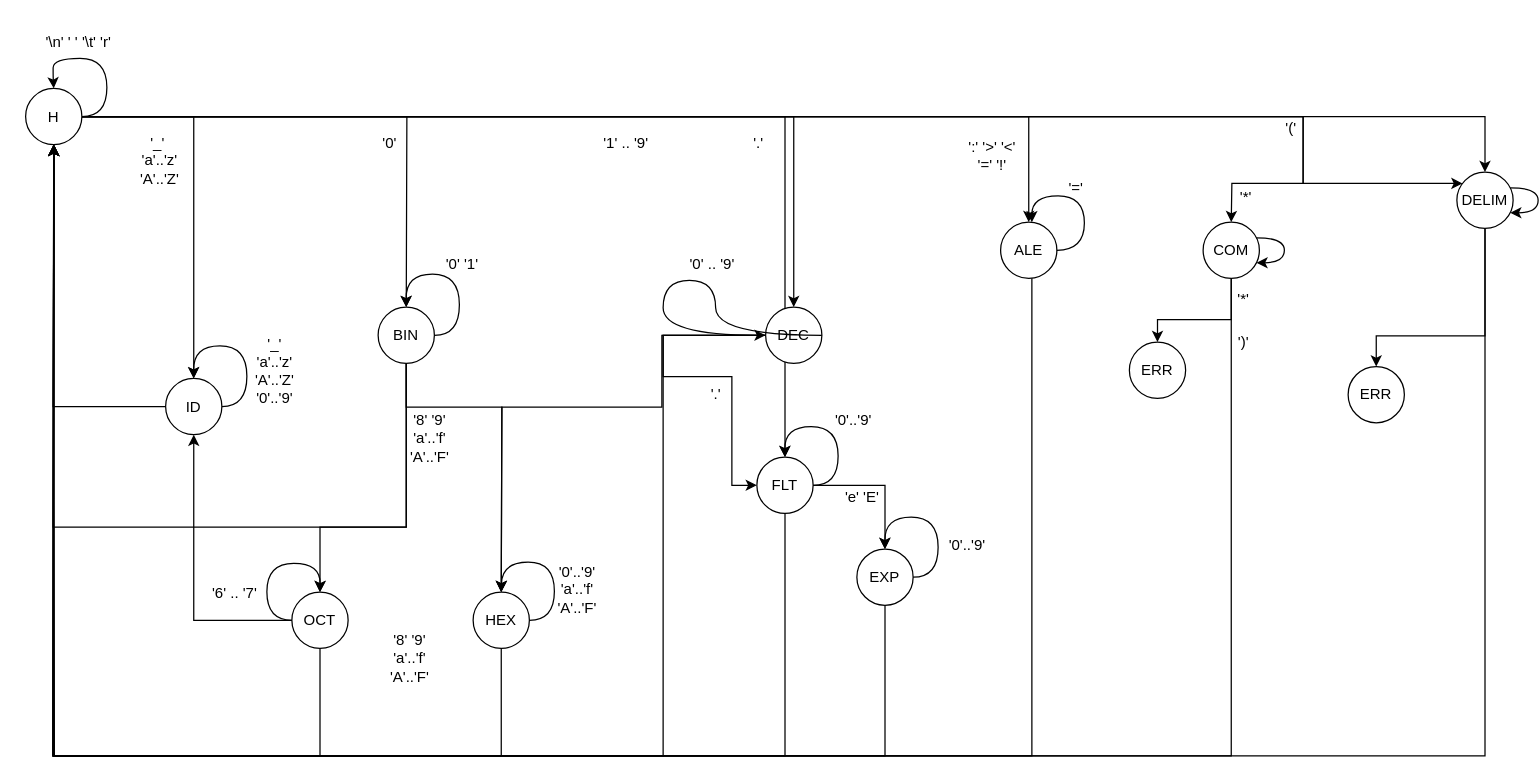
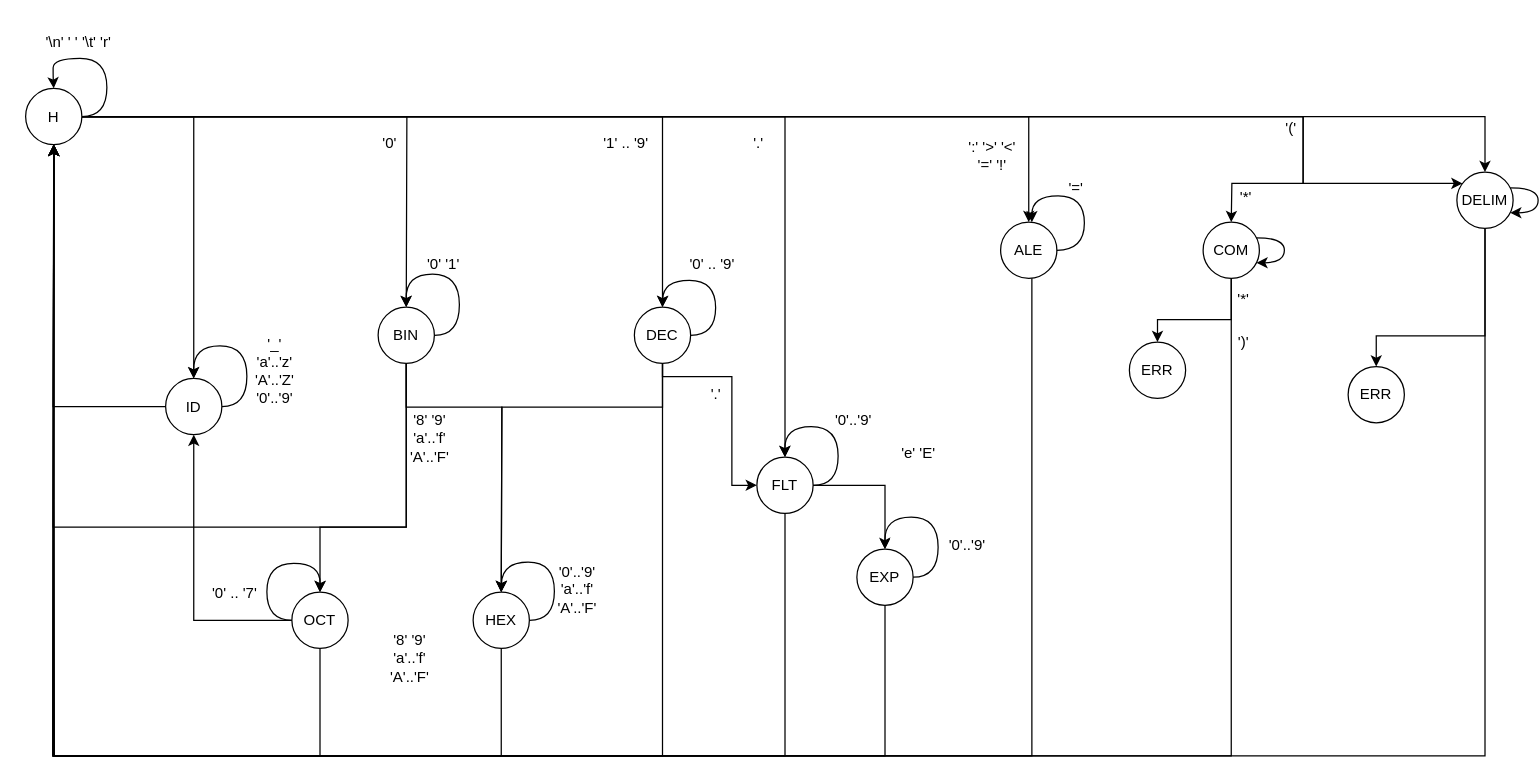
  <mxCell id="0" />
  <mxCell id="1" parent="0" />
  <mxCell id="2" style="edgeStyle=orthogonalEdgeStyle;curved=1;rounded=0;orthogonalLoop=1;jettySize=auto;html=1;entryX=0.5;entryY=0;entryDx=0;entryDy=0;" edge="1" parent="1" source="11" target="11"><mxGeometry relative="1" as="geometry"><mxPoint x="68.568" y="61.108" as="targetPoint" /><Array as="points"><mxPoint x="85" y="92" /><mxPoint x="85" y="46" /><mxPoint x="42" y="46" /><mxPoint x="42" y="61" /><mxPoint x="42" y="61" /></Array></mxGeometry></mxCell>
  <mxCell id="3" style="edgeStyle=orthogonalEdgeStyle;rounded=0;orthogonalLoop=1;jettySize=auto;html=1;entryX=0.5;entryY=0;entryDx=0;entryDy=0;" edge="1" parent="1" source="11" target="14"><mxGeometry relative="1" as="geometry" /></mxCell>
  <mxCell id="4" style="edgeStyle=orthogonalEdgeStyle;rounded=0;orthogonalLoop=1;jettySize=auto;html=1;entryX=0.5;entryY=0;entryDx=0;entryDy=0;" edge="1" parent="1" source="11" target="28"><mxGeometry relative="1" as="geometry" /></mxCell>
  <mxCell id="5" style="edgeStyle=orthogonalEdgeStyle;rounded=0;orthogonalLoop=1;jettySize=auto;html=1;entryX=0.5;entryY=0;entryDx=0;entryDy=0;" edge="1" parent="1" source="11" target="31"><mxGeometry relative="1" as="geometry" /></mxCell>
  <mxCell id="6" style="edgeStyle=orthogonalEdgeStyle;rounded=0;orthogonalLoop=1;jettySize=auto;html=1;entryX=0.5;entryY=0;entryDx=0;entryDy=0;" edge="1" parent="1" source="11" target="35"><mxGeometry relative="1" as="geometry"><Array as="points"><mxPoint x="1188" y="92" /></Array></mxGeometry></mxCell>
  <mxCell id="7" style="edgeStyle=orthogonalEdgeStyle;rounded=0;orthogonalLoop=1;jettySize=auto;html=1;" edge="1" parent="1" source="11" target="19"><mxGeometry relative="1" as="geometry"><Array as="points"><mxPoint x="325" y="93" /></Array></mxGeometry></mxCell>
  <mxCell id="8" style="edgeStyle=orthogonalEdgeStyle;rounded=0;orthogonalLoop=1;jettySize=auto;html=1;" edge="1" parent="1" source="11" target="23"><mxGeometry relative="1" as="geometry" /></mxCell>
  <mxCell id="9" style="edgeStyle=orthogonalEdgeStyle;rounded=0;orthogonalLoop=1;jettySize=auto;html=1;" edge="1" parent="1" source="11" target="65"><mxGeometry relative="1" as="geometry"><Array as="points"><mxPoint x="1042" y="92" /><mxPoint x="1042" y="146" /><mxPoint x="985" y="146" /></Array></mxGeometry></mxCell>
  <mxCell id="10" style="edgeStyle=orthogonalEdgeStyle;rounded=0;orthogonalLoop=1;jettySize=auto;html=1;" edge="1" parent="1" source="11" target="35"><mxGeometry relative="1" as="geometry"><Array as="points"><mxPoint x="1042" y="93" /><mxPoint x="1042" y="146" /><mxPoint x="1187" y="146" /></Array></mxGeometry></mxCell>
  <mxCell id="11" value="H" style="ellipse;whiteSpace=wrap;html=1;" vertex="1" parent="1"><mxGeometry x="20" y="70" width="45" height="45" as="geometry" /></mxCell>
  <mxCell id="12" value="'\n' ' ' '\t' 'r'" style="text;html=1;align=center;verticalAlign=middle;resizable=0;points=[];autosize=1;strokeColor=none;fillColor=none;" vertex="1" parent="1"><mxGeometry x="27" y="20" width="70" height="26" as="geometry" /></mxCell>
  <mxCell id="13" style="edgeStyle=orthogonalEdgeStyle;rounded=0;orthogonalLoop=1;jettySize=auto;html=1;" edge="1" parent="1" source="14" target="11"><mxGeometry relative="1" as="geometry"><Array as="points"><mxPoint x="42" y="324" /></Array></mxGeometry></mxCell>
  <mxCell id="14" value="ID" style="ellipse;whiteSpace=wrap;html=1;" vertex="1" parent="1"><mxGeometry x="132" y="302" width="45" height="45" as="geometry" /></mxCell>
- <mxCell id="15" value="'_'&amp;nbsp;&lt;br&gt;'a'..'z'&lt;br&gt;'A'..'Z'" style="text;html=1;align=center;verticalAlign=middle;resizable=0;points=[];autosize=1;strokeColor=none;fillColor=none;" vertex="1" parent="1"><mxGeometry x="102" y="100.5" width="49" height="55" as="geometry" /></mxCell>
  <mxCell id="16" style="edgeStyle=orthogonalEdgeStyle;rounded=0;orthogonalLoop=1;jettySize=auto;html=1;entryX=0.5;entryY=0;entryDx=0;entryDy=0;" edge="1" parent="1" source="19" target="42"><mxGeometry relative="1" as="geometry"><Array as="points"><mxPoint x="324" y="421" /><mxPoint x="256" y="421" /></Array></mxGeometry></mxCell>
  <mxCell id="17" style="edgeStyle=orthogonalEdgeStyle;rounded=0;orthogonalLoop=1;jettySize=auto;html=1;" edge="1" parent="1" source="19" target="49"><mxGeometry relative="1" as="geometry"><Array as="points"><mxPoint x="325" y="325" /><mxPoint x="401" y="325" /></Array></mxGeometry></mxCell>
  <mxCell id="18" style="edgeStyle=orthogonalEdgeStyle;rounded=0;orthogonalLoop=1;jettySize=auto;html=1;" edge="1" parent="1" source="19" target="11"><mxGeometry relative="1" as="geometry"><Array as="points"><mxPoint x="324" y="421" /><mxPoint x="42" y="421" /></Array></mxGeometry></mxCell>
  <mxCell id="19" value="BIN" style="ellipse;whiteSpace=wrap;html=1;" vertex="1" parent="1"><mxGeometry x="302" y="245" width="45" height="45" as="geometry" /></mxCell>
  <mxCell id="20" style="edgeStyle=orthogonalEdgeStyle;rounded=0;orthogonalLoop=1;jettySize=auto;html=1;entryX=0;entryY=0.5;entryDx=0;entryDy=0;" edge="1" parent="1" source="23" target="28"><mxGeometry relative="1" as="geometry"><Array as="points"><mxPoint x="530" y="300.5" /><mxPoint x="585" y="300.5" /><mxPoint x="585" y="387.5" /></Array></mxGeometry></mxCell>
  <mxCell id="21" style="edgeStyle=orthogonalEdgeStyle;rounded=0;orthogonalLoop=1;jettySize=auto;html=1;" edge="1" parent="1" source="23" target="11"><mxGeometry relative="1" as="geometry"><Array as="points"><mxPoint x="530" y="604" /><mxPoint x="42" y="604" /></Array></mxGeometry></mxCell>
  <mxCell id="22" style="edgeStyle=orthogonalEdgeStyle;rounded=0;orthogonalLoop=1;jettySize=auto;html=1;" edge="1" parent="1" source="23" target="49"><mxGeometry relative="1" as="geometry"><Array as="points"><mxPoint x="529" y="325" /><mxPoint x="401" y="325" /></Array></mxGeometry></mxCell>
- <mxCell id="23" value="DEC" style="ellipse;whiteSpace=wrap;html=1;" vertex="1" parent="1"><mxGeometry x="612" y="245" width="45" height="45" as="geometry" /></mxCell>
+ <mxCell id="23" value="DEC" style="ellipse;whiteSpace=wrap;html=1;" vertex="1" parent="1"><mxGeometry x="507" y="245" width="45" height="45" as="geometry" /></mxCell>
  <mxCell id="24" value="'0'" style="text;html=1;align=center;verticalAlign=middle;resizable=0;points=[];autosize=1;strokeColor=none;fillColor=none;" vertex="1" parent="1"><mxGeometry x="296" y="100.5" width="29" height="26" as="geometry" /></mxCell>
  <mxCell id="25" value="'1' .. '9'" style="text;html=1;align=center;verticalAlign=middle;resizable=0;points=[];autosize=1;strokeColor=none;fillColor=none;" vertex="1" parent="1"><mxGeometry x="473" y="100.5" width="54" height="26" as="geometry" /></mxCell>
- <mxCell id="26" style="edgeStyle=orthogonalEdgeStyle;rounded=0;orthogonalLoop=1;jettySize=auto;html=1;" edge="1" parent="1" source="28" target="55"><mxGeometry relative="1" as="geometry" /></mxCell>
+ <mxCell id="26" style="edgeStyle=orthogonalEdgeStyle;rounded=0;orthogonalLoop=1;jettySize=auto;html=1;endArrow=open;" edge="1" parent="1" source="28" target="55"><mxGeometry relative="1" as="geometry" /></mxCell>
  <mxCell id="27" style="edgeStyle=orthogonalEdgeStyle;rounded=0;orthogonalLoop=1;jettySize=auto;html=1;" edge="1" parent="1" source="28" target="11"><mxGeometry relative="1" as="geometry"><Array as="points"><mxPoint x="628" y="604" /><mxPoint x="42" y="604" /></Array></mxGeometry></mxCell>
  <mxCell id="28" value="FLT" style="ellipse;whiteSpace=wrap;html=1;" vertex="1" parent="1"><mxGeometry x="605" y="365" width="45" height="45" as="geometry" /></mxCell>
  <mxCell id="29" value="'.'" style="text;html=1;align=center;verticalAlign=middle;resizable=0;points=[];autosize=1;strokeColor=none;fillColor=none;" vertex="1" parent="1"><mxGeometry x="593" y="100.5" width="26" height="26" as="geometry" /></mxCell>
  <mxCell id="30" style="edgeStyle=orthogonalEdgeStyle;rounded=0;orthogonalLoop=1;jettySize=auto;html=1;" edge="1" parent="1" source="31" target="11"><mxGeometry relative="1" as="geometry"><Array as="points"><mxPoint x="825" y="604" /><mxPoint x="42" y="604" /></Array></mxGeometry></mxCell>
  <mxCell id="31" value="ALE" style="ellipse;whiteSpace=wrap;html=1;" vertex="1" parent="1"><mxGeometry x="800" y="177" width="45" height="45" as="geometry" /></mxCell>
  <mxCell id="32" value="':' '&amp;gt;' '&amp;lt;'&lt;br&gt;'=' '!'" style="text;html=1;align=center;verticalAlign=middle;resizable=0;points=[];autosize=1;strokeColor=none;fillColor=none;" vertex="1" parent="1"><mxGeometry x="765" y="103" width="56" height="41" as="geometry" /></mxCell>
  <mxCell id="33" style="edgeStyle=orthogonalEdgeStyle;rounded=0;orthogonalLoop=1;jettySize=auto;html=1;" edge="1" parent="1" source="35" target="73"><mxGeometry relative="1" as="geometry"><Array as="points"><mxPoint x="1188" y="268" /></Array></mxGeometry></mxCell>
  <mxCell id="34" style="edgeStyle=orthogonalEdgeStyle;rounded=0;orthogonalLoop=1;jettySize=auto;html=1;" edge="1" parent="1" source="35" target="11"><mxGeometry relative="1" as="geometry"><Array as="points"><mxPoint x="1188" y="604" /><mxPoint x="43" y="604" /></Array></mxGeometry></mxCell>
  <mxCell id="35" value="DELIM" style="ellipse;whiteSpace=wrap;html=1;" vertex="1" parent="1"><mxGeometry x="1165" y="137" width="45" height="45" as="geometry" /></mxCell>
  <mxCell id="36" style="edgeStyle=orthogonalEdgeStyle;curved=1;rounded=0;orthogonalLoop=1;jettySize=auto;html=1;exitX=1;exitY=0.5;exitDx=0;exitDy=0;" edge="1" parent="1" source="14" target="14"><mxGeometry relative="1" as="geometry"><Array as="points"><mxPoint x="197" y="325" /><mxPoint x="197" y="276" /><mxPoint x="154" y="276" /></Array></mxGeometry></mxCell>
  <mxCell id="37" value="'_'&lt;br&gt;'a'..'z'&lt;br&gt;'A'..'Z'&lt;br&gt;'0'..'9'" style="text;html=1;align=center;verticalAlign=middle;resizable=0;points=[];autosize=1;strokeColor=none;fillColor=none;" vertex="1" parent="1"><mxGeometry x="194" y="260.5" width="49" height="70" as="geometry" /></mxCell>
  <mxCell id="38" style="edgeStyle=orthogonalEdgeStyle;curved=1;rounded=0;orthogonalLoop=1;jettySize=auto;html=1;exitX=1;exitY=0.5;exitDx=0;exitDy=0;" edge="1" parent="1" source="19" target="19"><mxGeometry relative="1" as="geometry"><Array as="points"><mxPoint x="367" y="267.5" /><mxPoint x="367" y="218.5" /><mxPoint x="324" y="218.5" /></Array></mxGeometry></mxCell>
- <mxCell id="39" value="'0' '1'" style="text;html=1;align=center;verticalAlign=middle;resizable=0;points=[];autosize=1;strokeColor=none;fillColor=none;" vertex="1" parent="1"><mxGeometry x="347" y="197.5" width="44" height="26" as="geometry" /></mxCell>
+ <mxCell id="39" value="'0' '1'" style="text;html=1;align=center;verticalAlign=middle;resizable=0;points=[];autosize=1;strokeColor=none;fillColor=none;" vertex="1" parent="1"><mxGeometry x="332" y="197.5" width="44" height="26" as="geometry" /></mxCell>
  <mxCell id="40" style="edgeStyle=orthogonalEdgeStyle;rounded=0;orthogonalLoop=1;jettySize=auto;html=1;entryX=0.5;entryY=1;entryDx=0;entryDy=0;" edge="1" parent="1" source="42" target="11"><mxGeometry relative="1" as="geometry"><Array as="points"><mxPoint x="255" y="604" /><mxPoint x="42" y="604" /><mxPoint x="42" y="115" /></Array></mxGeometry></mxCell>
  <mxCell id="41" style="edgeStyle=orthogonalEdgeStyle;rounded=0;orthogonalLoop=1;jettySize=auto;html=1;" edge="1" parent="1" source="42" target="14"><mxGeometry relative="1" as="geometry" /></mxCell>
  <mxCell id="42" value="OCT" style="ellipse;whiteSpace=wrap;html=1;" vertex="1" parent="1"><mxGeometry x="233" y="473" width="45" height="45" as="geometry" /></mxCell>
  <mxCell id="43" value="'.'" style="text;html=1;align=center;verticalAlign=middle;resizable=0;points=[];autosize=1;strokeColor=none;fillColor=none;" vertex="1" parent="1"><mxGeometry x="559" y="302" width="26" height="26" as="geometry" /></mxCell>
  <mxCell id="44" style="edgeStyle=orthogonalEdgeStyle;curved=1;rounded=0;orthogonalLoop=1;jettySize=auto;html=1;exitX=1;exitY=0.5;exitDx=0;exitDy=0;" edge="1" parent="1" source="23" target="23"><mxGeometry relative="1" as="geometry"><Array as="points"><mxPoint x="572" y="267.5" /><mxPoint x="572" y="223.5" /><mxPoint x="530" y="223.5" /></Array></mxGeometry></mxCell>
  <mxCell id="45" value="'0' .. '9'" style="text;html=1;align=center;verticalAlign=middle;resizable=0;points=[];autosize=1;strokeColor=none;fillColor=none;" vertex="1" parent="1"><mxGeometry x="542" y="197.5" width="54" height="26" as="geometry" /></mxCell>
  <mxCell id="46" style="edgeStyle=orthogonalEdgeStyle;curved=1;rounded=0;orthogonalLoop=1;jettySize=auto;html=1;exitX=0;exitY=0.5;exitDx=0;exitDy=0;" edge="1" parent="1" source="42" target="42"><mxGeometry relative="1" as="geometry"><Array as="points"><mxPoint x="213" y="495" /><mxPoint x="213" y="450" /><mxPoint x="256" y="450" /></Array></mxGeometry></mxCell>
- <mxCell id="47" value="'6' .. '7'" style="text;html=1;align=center;verticalAlign=middle;resizable=0;points=[];autosize=1;strokeColor=none;fillColor=none;" vertex="1" parent="1"><mxGeometry x="160" y="461" width="54" height="26" as="geometry" /></mxCell>
+ <mxCell id="47" value="'0' .. '7'" style="text;html=1;align=center;verticalAlign=middle;resizable=0;points=[];autosize=1;strokeColor=none;fillColor=none;" vertex="1" parent="1"><mxGeometry x="160" y="461" width="54" height="26" as="geometry" /></mxCell>
  <mxCell id="48" style="edgeStyle=orthogonalEdgeStyle;rounded=0;orthogonalLoop=1;jettySize=auto;html=1;" edge="1" parent="1" source="49" target="11"><mxGeometry relative="1" as="geometry"><Array as="points"><mxPoint x="401" y="604" /><mxPoint x="42" y="604" /></Array></mxGeometry></mxCell>
  <mxCell id="49" value="HEX" style="ellipse;whiteSpace=wrap;html=1;" vertex="1" parent="1"><mxGeometry x="378" y="473" width="45" height="45" as="geometry" /></mxCell>
  <mxCell id="50" value="'8' '9'&lt;br&gt;'a'..'f'&lt;br&gt;'A'..'F'" style="text;html=1;align=center;verticalAlign=middle;resizable=0;points=[];autosize=1;strokeColor=none;fillColor=none;" vertex="1" parent="1"><mxGeometry x="318" y="322.5" width="49" height="55" as="geometry" /></mxCell>
  <mxCell id="51" value="'0'..'9'&lt;br&gt;'a'..'f'&lt;br&gt;'A'..'F'" style="text;html=1;align=center;verticalAlign=middle;resizable=0;points=[];autosize=1;strokeColor=none;fillColor=none;" vertex="1" parent="1"><mxGeometry x="436" y="443.5" width="49" height="55" as="geometry" /></mxCell>
  <mxCell id="52" style="edgeStyle=orthogonalEdgeStyle;curved=1;rounded=0;orthogonalLoop=1;jettySize=auto;html=1;exitX=1;exitY=0.5;exitDx=0;exitDy=0;" edge="1" parent="1" source="28" target="28"><mxGeometry relative="1" as="geometry"><Array as="points"><mxPoint x="670" y="387.5" /><mxPoint x="670" y="340.5" /><mxPoint x="627" y="340.5" /></Array></mxGeometry></mxCell>
  <mxCell id="53" value="'0'..'9'" style="text;html=1;align=center;verticalAlign=middle;resizable=0;points=[];autosize=1;strokeColor=none;fillColor=none;" vertex="1" parent="1"><mxGeometry x="658" y="322.5" width="47" height="26" as="geometry" /></mxCell>
  <mxCell id="54" style="edgeStyle=orthogonalEdgeStyle;rounded=0;orthogonalLoop=1;jettySize=auto;html=1;" edge="1" parent="1" source="55" target="11"><mxGeometry relative="1" as="geometry"><Array as="points"><mxPoint x="708" y="604" /><mxPoint x="42" y="604" /></Array></mxGeometry></mxCell>
  <mxCell id="55" value="EXP" style="ellipse;whiteSpace=wrap;html=1;" vertex="1" parent="1"><mxGeometry x="685" y="438.5" width="45" height="45" as="geometry" /></mxCell>
- <mxCell id="56" value="'e' 'E'" style="text;html=1;align=center;verticalAlign=middle;resizable=0;points=[];autosize=1;strokeColor=none;fillColor=none;" vertex="1" parent="1"><mxGeometry x="666" y="384" width="45" height="26" as="geometry" /></mxCell>
+ <mxCell id="56" value="'e' 'E'" style="text;html=1;align=center;verticalAlign=middle;resizable=0;points=[];autosize=1;strokeColor=none;fillColor=none;" vertex="1" parent="1"><mxGeometry x="711" y="349" width="45" height="26" as="geometry" /></mxCell>
  <mxCell id="57" style="edgeStyle=orthogonalEdgeStyle;curved=1;rounded=0;orthogonalLoop=1;jettySize=auto;html=1;exitX=1;exitY=0.5;exitDx=0;exitDy=0;" edge="1" parent="1" source="55" target="55"><mxGeometry relative="1" as="geometry"><Array as="points"><mxPoint x="750" y="461" /><mxPoint x="750" y="413" /><mxPoint x="707" y="413" /></Array></mxGeometry></mxCell>
  <mxCell id="58" value="'0'..'9'" style="text;html=1;align=center;verticalAlign=middle;resizable=0;points=[];autosize=1;strokeColor=none;fillColor=none;" vertex="1" parent="1"><mxGeometry x="749" y="423" width="47" height="26" as="geometry" /></mxCell>
  <mxCell id="59" value="'8' '9'&lt;br&gt;'a'..'f'&lt;br&gt;'A'..'F'" style="text;html=1;align=center;verticalAlign=middle;resizable=0;points=[];autosize=1;strokeColor=none;fillColor=none;" vertex="1" parent="1"><mxGeometry x="302" y="498.5" width="49" height="55" as="geometry" /></mxCell>
  <mxCell id="60" style="edgeStyle=orthogonalEdgeStyle;curved=1;rounded=0;orthogonalLoop=1;jettySize=auto;html=1;exitX=1;exitY=0.5;exitDx=0;exitDy=0;" edge="1" parent="1" source="49" target="49"><mxGeometry relative="1" as="geometry"><Array as="points"><mxPoint x="443" y="496" /><mxPoint x="443" y="449" /><mxPoint x="401" y="449" /></Array></mxGeometry></mxCell>
  <mxCell id="61" style="edgeStyle=orthogonalEdgeStyle;curved=1;rounded=0;orthogonalLoop=1;jettySize=auto;html=1;exitX=1;exitY=0.5;exitDx=0;exitDy=0;" edge="1" parent="1" source="31" target="31"><mxGeometry relative="1" as="geometry"><Array as="points"><mxPoint x="867" y="200" /><mxPoint x="867" y="156" /><mxPoint x="825" y="156" /></Array></mxGeometry></mxCell>
  <mxCell id="62" value="'='" style="text;html=1;align=center;verticalAlign=middle;resizable=0;points=[];autosize=1;strokeColor=none;fillColor=none;" vertex="1" parent="1"><mxGeometry x="845" y="136.5" width="30" height="26" as="geometry" /></mxCell>
  <mxCell id="63" style="edgeStyle=orthogonalEdgeStyle;rounded=0;orthogonalLoop=1;jettySize=auto;html=1;entryX=0.5;entryY=0;entryDx=0;entryDy=0;" edge="1" parent="1" source="65" target="70"><mxGeometry relative="1" as="geometry"><Array as="points"><mxPoint x="985" y="255" /><mxPoint x="926" y="255" /></Array></mxGeometry></mxCell>
  <mxCell id="64" style="edgeStyle=orthogonalEdgeStyle;rounded=0;orthogonalLoop=1;jettySize=auto;html=1;" edge="1" parent="1" source="65" target="11"><mxGeometry relative="1" as="geometry"><Array as="points"><mxPoint x="984" y="604" /><mxPoint x="42" y="604" /></Array></mxGeometry></mxCell>
  <mxCell id="65" value="COM" style="ellipse;whiteSpace=wrap;html=1;" vertex="1" parent="1"><mxGeometry x="962" y="177" width="45" height="45" as="geometry" /></mxCell>
  <mxCell id="66" value="'('" style="text;html=1;align=center;verticalAlign=middle;resizable=0;points=[];autosize=1;strokeColor=none;fillColor=none;" vertex="1" parent="1"><mxGeometry x="1018" y="89" width="27" height="26" as="geometry" /></mxCell>
  <mxCell id="67" value="'*'" style="text;html=1;align=center;verticalAlign=middle;resizable=0;points=[];autosize=1;strokeColor=none;fillColor=none;" vertex="1" parent="1"><mxGeometry x="982" y="144" width="27" height="26" as="geometry" /></mxCell>
  <mxCell id="68" style="edgeStyle=orthogonalEdgeStyle;curved=1;rounded=0;orthogonalLoop=1;jettySize=auto;html=1;" edge="1" parent="1" source="65" target="65"><mxGeometry relative="1" as="geometry" /></mxCell>
  <mxCell id="69" value="'*'" style="text;html=1;align=center;verticalAlign=middle;resizable=0;points=[];autosize=1;strokeColor=none;fillColor=none;" vertex="1" parent="1"><mxGeometry x="980" y="226" width="27" height="26" as="geometry" /></mxCell>
  <mxCell id="70" value="ERR" style="ellipse;whiteSpace=wrap;html=1;" vertex="1" parent="1"><mxGeometry x="903" y="273" width="45" height="45" as="geometry" /></mxCell>
  <mxCell id="71" value="')'" style="text;html=1;align=center;verticalAlign=middle;resizable=0;points=[];autosize=1;strokeColor=none;fillColor=none;" vertex="1" parent="1"><mxGeometry x="980" y="260" width="27" height="26" as="geometry" /></mxCell>
  <mxCell id="72" style="edgeStyle=orthogonalEdgeStyle;curved=1;rounded=0;orthogonalLoop=1;jettySize=auto;html=1;" edge="1" parent="1" source="35" target="35"><mxGeometry relative="1" as="geometry" /></mxCell>
  <mxCell id="73" value="ERR" style="ellipse;whiteSpace=wrap;html=1;" vertex="1" parent="1"><mxGeometry x="1078" y="292.5" width="45" height="45" as="geometry" /></mxCell>
